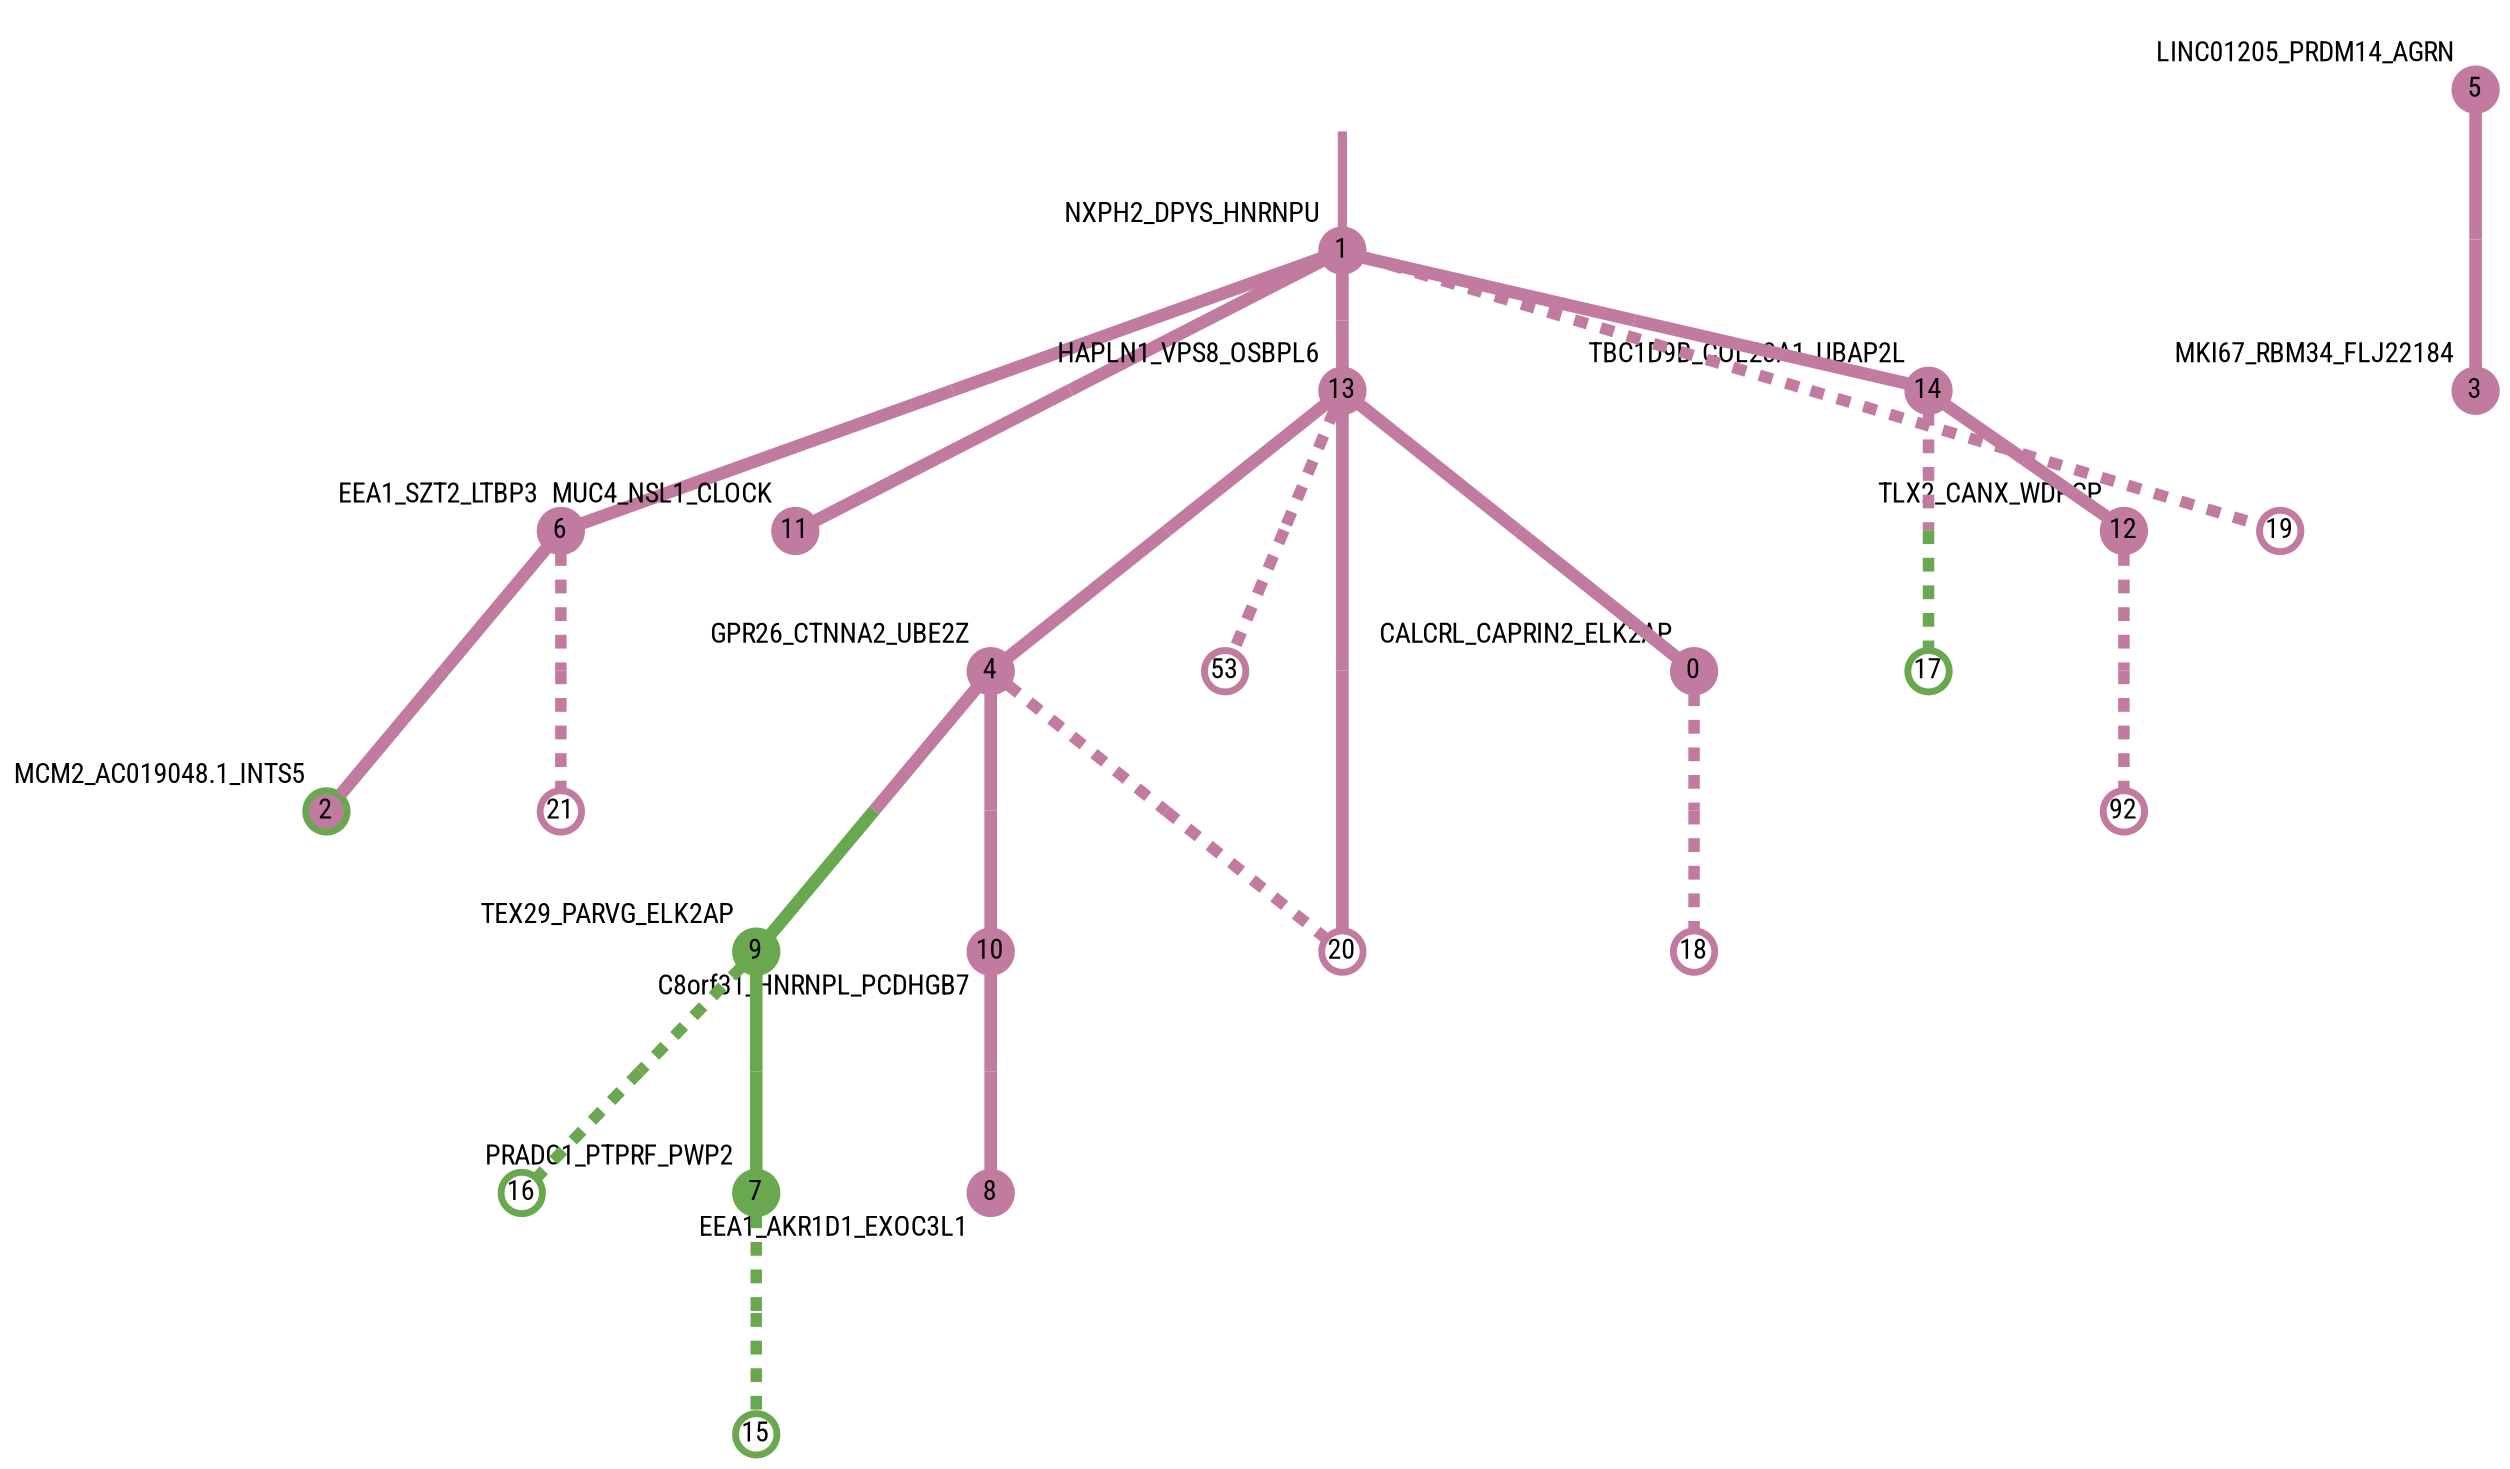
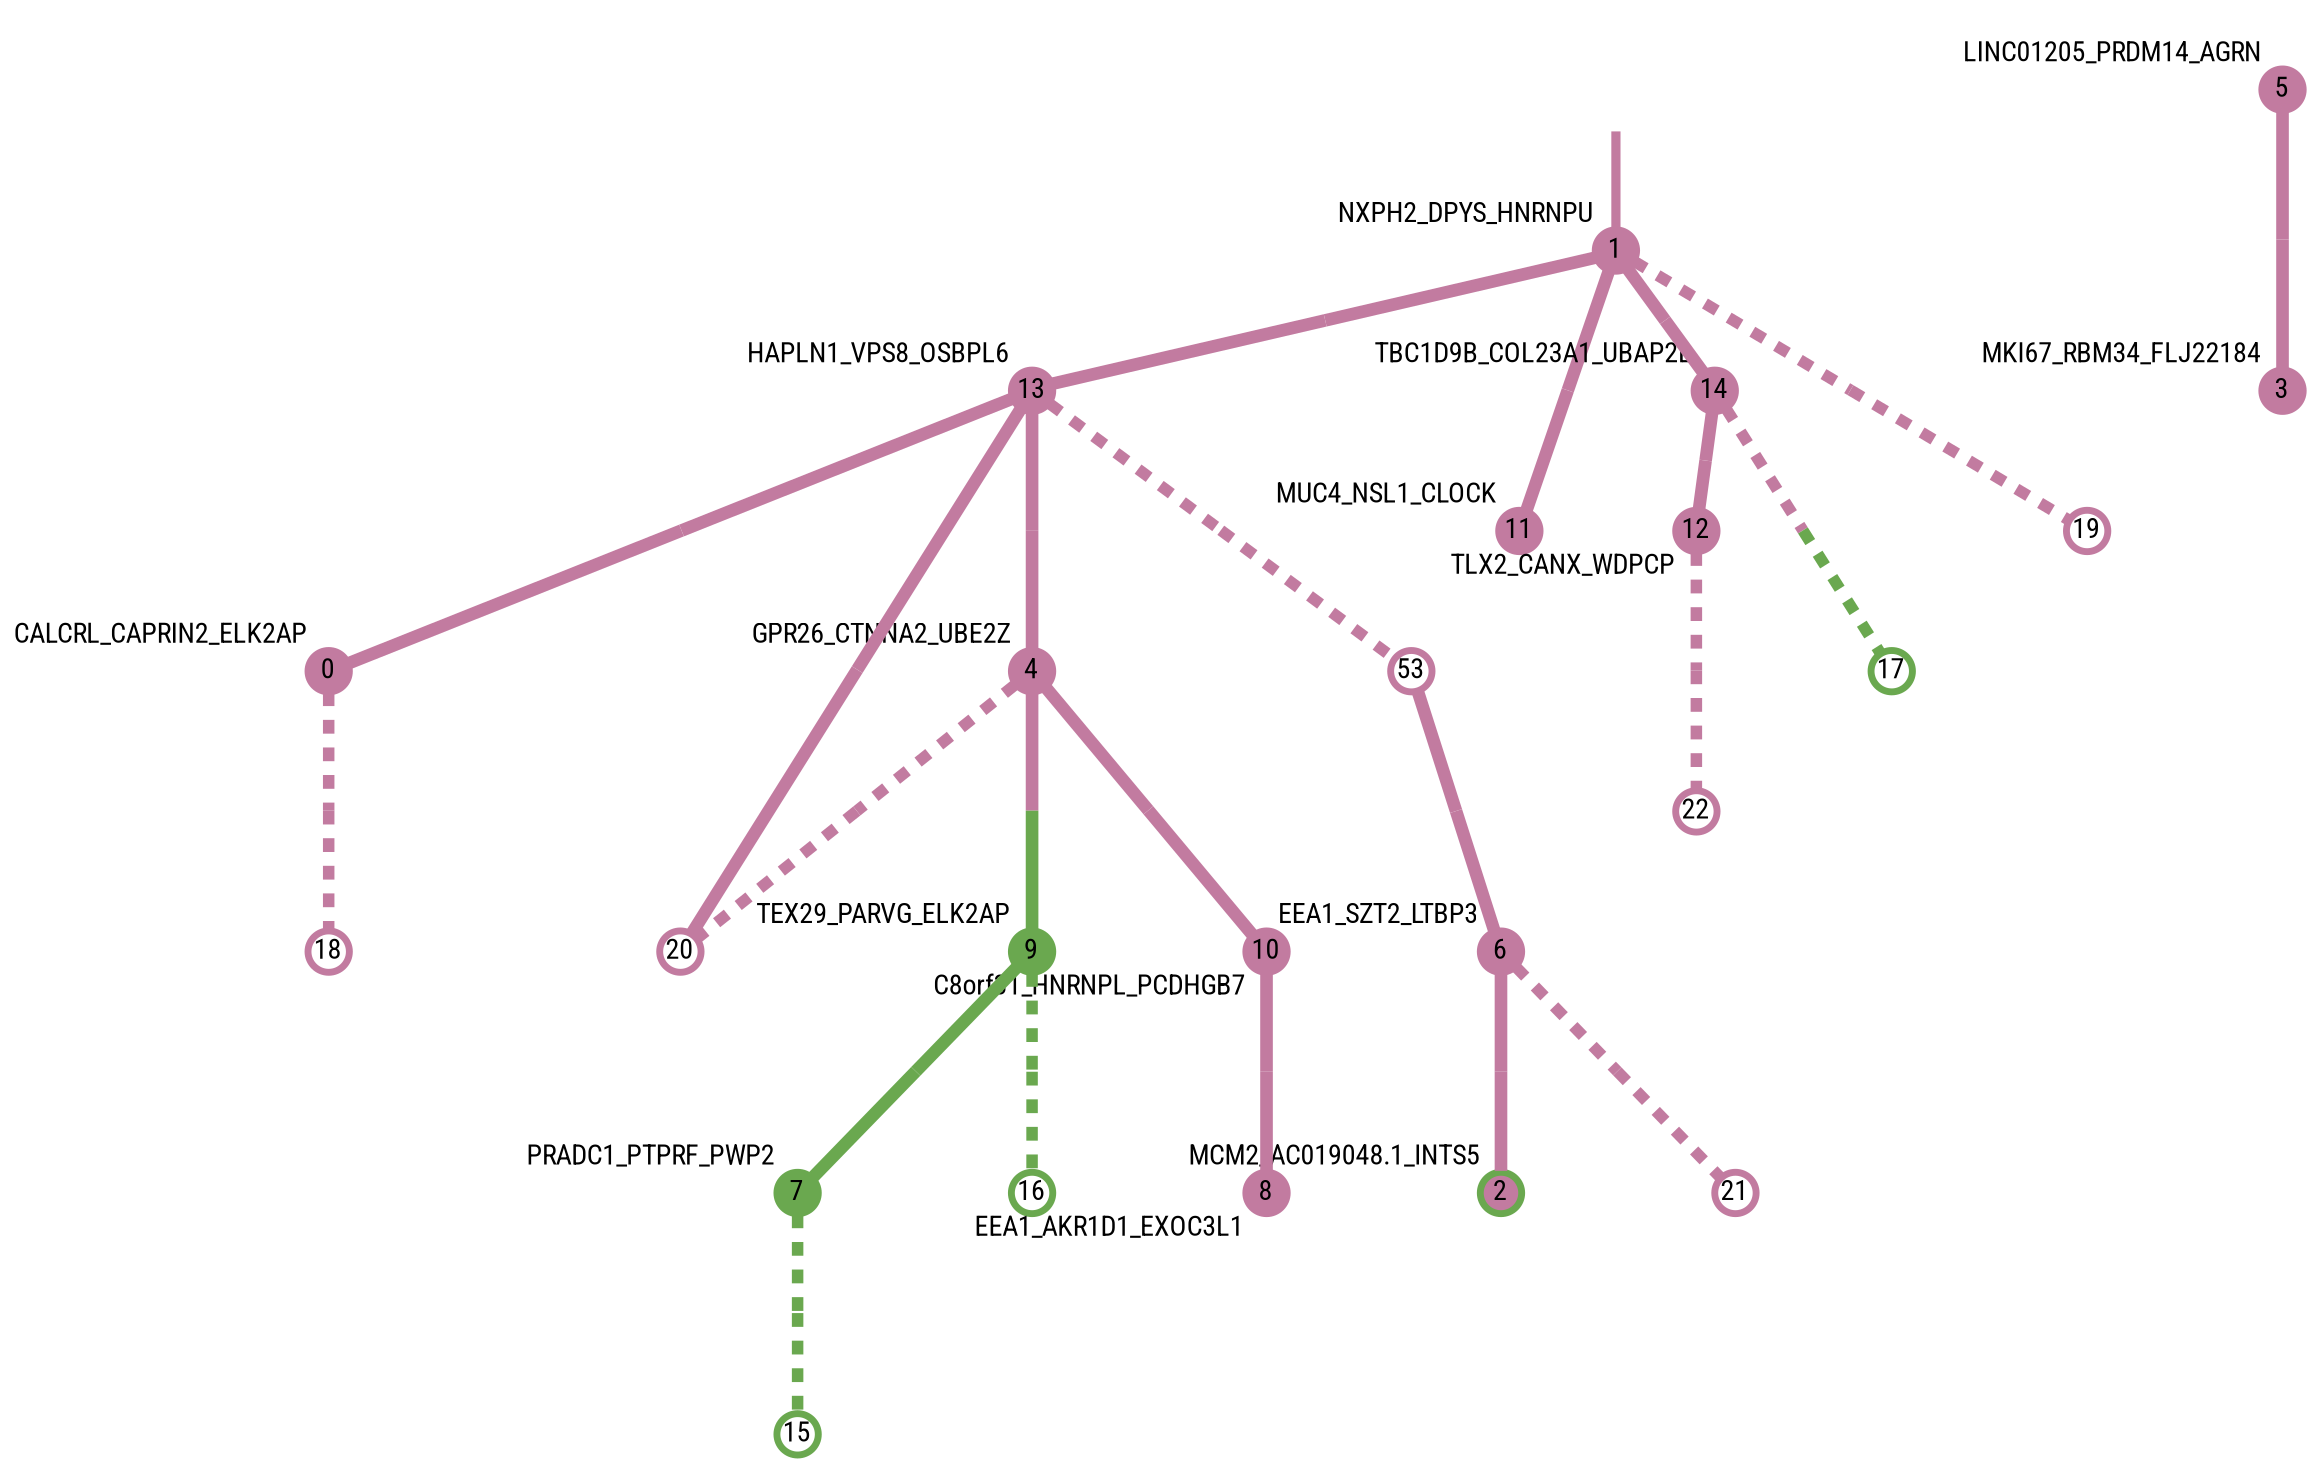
  strict digraph {
    fontname="Roboto Condensed"
    forcelabels=true
    nodesep=0.7
    rankdir=TB
    ranksep=0.6
    splines=false
    node [color="#c27ba0ff" fillcolor="#c27ba0ff" fixedsize=true fontname="Roboto Condensed" fontsize="12pt" penwidth=3 shape=circle style=filled]
    edge [arrowsize=0 color="#c27ba0ff;0.5:#c27ba0ff" fontname="Roboto Condensed" minlen=2.0 penwidth=5.5 style=solid]
    0 [height=0.25 xlabel=CALCRL_CAPRIN2_ELK2AP]
    18 [height=0.25 style=solid]
    1 [height=0.25 xlabel=NXPH2_DPYS_HNRNPU]
    6 [height=0.25 xlabel=EEA1_SZT2_LTBP3]
    11 [height=0.25 xlabel=MUC4_NSL1_CLOCK]
    13 [height=0.25 xlabel=HAPLN1_VPS8_OSBPL6]
    14 [height=0.25 xlabel=TBC1D9B_COL23A1_UBAP2L]
    19 [height=0.25 style=solid]
    2 [color="#6aa84fff" height=0.25 xlabel="MCM2_AC019048.1_INTS5"]
    21 [height=0.25 style=solid]
    4 [height=0.25 xlabel=GPR26_CTNNA2_UBE2Z]
    n12 [height=0.25 label=53 style=solid]
    20 [height=0.25 style=solid]
    12 [height=0.25 xlabel=TLX2_CANX_WDPCP]
    17 [color="#6aa84fff" fillcolor="#6aa84fff" height=0.25 style=solid]
    9 [color="#6aa84fff" fillcolor="#6aa84fff" height=0.25 xlabel=TEX29_PARVG_ELK2AP]
    10 [height=0.25 xlabel=C8orf31_HNRNPL_PCDHGB7]
    5 [height=0.25 xlabel=LINC01205_PRDM14_AGRN]
    3 [height=0.25 xlabel=MKI67_RBM34_FLJ22184]
-   22 [height=0.25 style=solid label=92]
+   22 [height=0.25 style=solid]
    7 [color="#6aa84fff" fillcolor="#6aa84fff" height=0.25 xlabel=PRADC1_PTPRF_PWP2]
    16 [color="#6aa84fff" fillcolor="#6aa84fff" height=0.25 style=solid]
    8 [height=0.25 xlabel=EEA1_AKR1D1_EXOC3L1]
    15 [color="#6aa84fff" fillcolor="#6aa84fff" height=0.25 style=solid]
    normal [style=invis xlabel=NXPH2_DPYS_HNRNPU color="" fillcolor="" fixedsize="" fontsize="" shape=""]
    0 -> 18 [penwidth=5 style=dashed]
-   1 -> 6
+   n12 -> 6
    1 -> 11
    1 -> 13 [minlen=1.0]
    1 -> 14 [minlen=1.0]
    1 -> 19 [penwidth=5 style=dashed]
    6 -> 2
    6 -> 21 [penwidth=5 style=dashed]
    13 -> 0
    13 -> 4
    13 -> n12 [penwidth=5 style=dashed]
    13 -> 20
    14 -> 12 [minlen=1.600000023841858]
    14 -> 17 [color="#c27ba0ff;0.5:#6aa84fff" penwidth=5 style=dashed]
    4 -> 20 [penwidth=5 style=dashed]
    4 -> 9 [color="#c27ba0ff;0.5:#6aa84fff"]
    4 -> 10
    12 -> 22 [penwidth=5 style=dashed]
    9 -> 7 [color="#6aa84fff;0.5:#6aa84fff"]
    9 -> 16 [color="#6aa84fff;0.5:#6aa84fff" penwidth=5 style=dashed]
    10 -> 8
    5 -> 3
    7 -> 15 [color="#6aa84fff;0.5:#6aa84fff" penwidth=5 style=dashed]
    normal -> 1 [color="#c27ba0ff" penwidth=4 minlen=""]
  }
